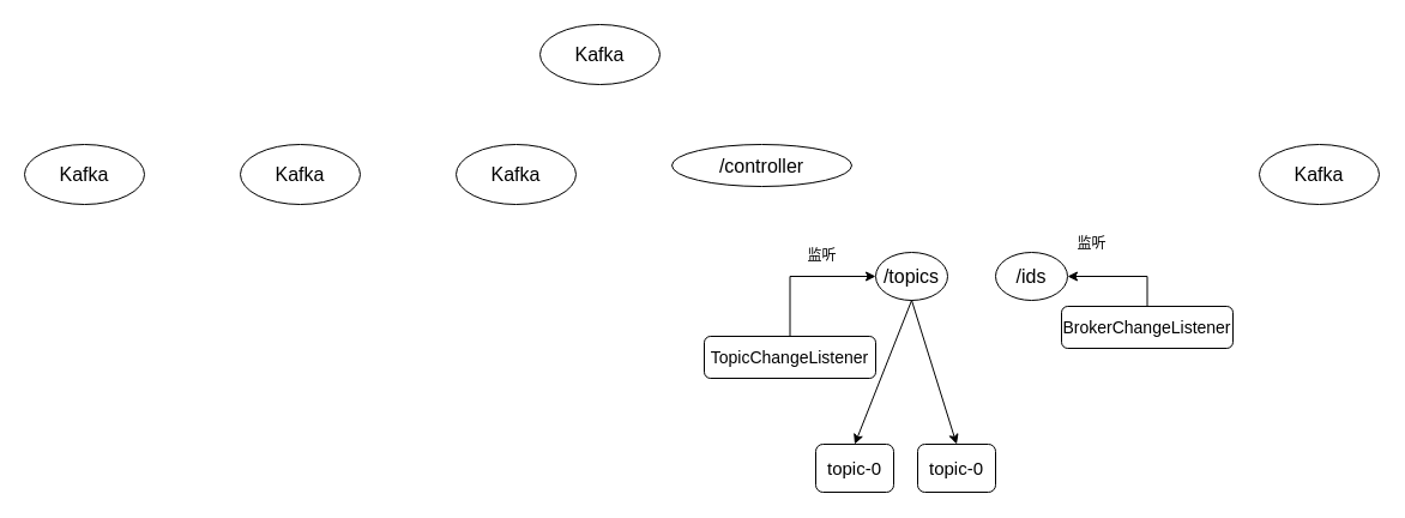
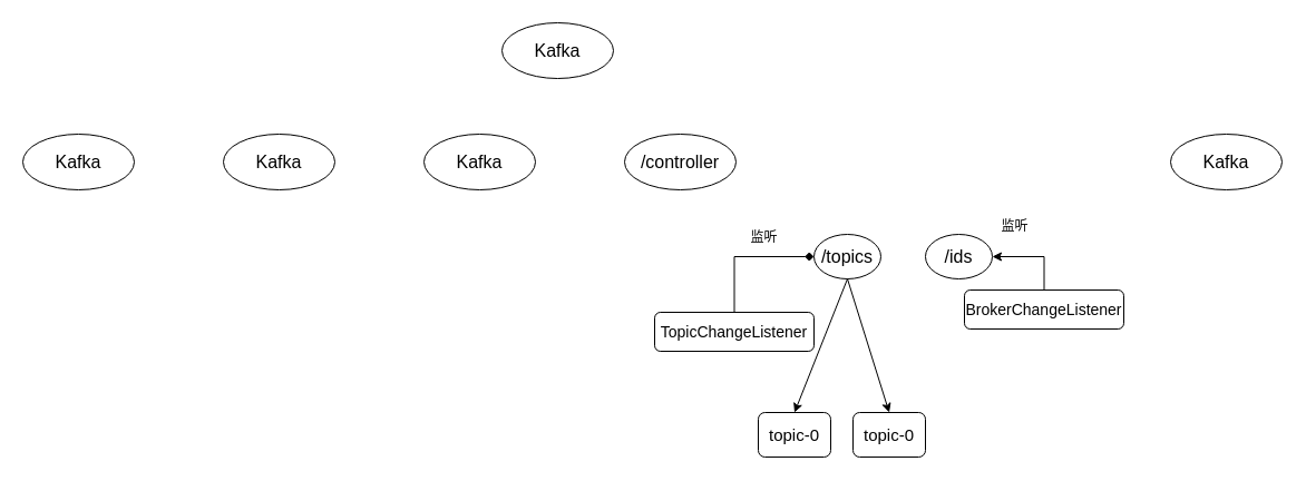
  <mxCell id="0" />
  <mxCell id="1" parent="0" />
  <mxCell id="2" value="&lt;font style=&quot;font-size: 16px;&quot;&gt;Kafka&lt;/font&gt;" style="ellipse;whiteSpace=wrap;html=1;fontSize=15;" vertex="1" parent="1"><mxGeometry x="450" y="20" width="100" height="50" as="geometry" /></mxCell>
  <mxCell id="3" value="&lt;font style=&quot;font-size: 16px;&quot;&gt;Kafka&lt;/font&gt;" style="ellipse;whiteSpace=wrap;html=1;fontSize=15;" vertex="1" parent="1"><mxGeometry x="200" y="120" width="100" height="50" as="geometry" /></mxCell>
  <mxCell id="4" value="&lt;font style=&quot;font-size: 16px;&quot;&gt;Kafka&lt;/font&gt;" style="ellipse;whiteSpace=wrap;html=1;fontSize=15;" vertex="1" parent="1"><mxGeometry x="380" y="120" width="100" height="50" as="geometry" /></mxCell>
- <mxCell id="5" value="&lt;font style=&quot;font-size: 16px;&quot;&gt;/controller&lt;/font&gt;" style="ellipse;whiteSpace=wrap;html=1;fontSize=15;" vertex="1" parent="1"><mxGeometry x="560" y="120" width="150" height="35" as="geometry" /></mxCell>
+ <mxCell id="5" value="&lt;font style=&quot;font-size: 16px;&quot;&gt;/controller&lt;/font&gt;" style="ellipse;whiteSpace=wrap;html=1;fontSize=15;" vertex="1" parent="1"><mxGeometry x="560" y="120" width="100" height="50" as="geometry" /></mxCell>
  <mxCell id="6" value="&lt;font style=&quot;font-size: 16px;&quot;&gt;Kafka&lt;/font&gt;" style="ellipse;whiteSpace=wrap;html=1;fontSize=15;" vertex="1" parent="1"><mxGeometry x="20" y="120" width="100" height="50" as="geometry" /></mxCell>
  <mxCell id="7" value="&lt;font style=&quot;font-size: 16px;&quot;&gt;Kafka&lt;/font&gt;" style="ellipse;whiteSpace=wrap;html=1;fontSize=15;" vertex="1" parent="1"><mxGeometry x="1050" y="120" width="100" height="50" as="geometry" /></mxCell>
  <mxCell id="8" value="&lt;font style=&quot;font-size: 16px;&quot;&gt;/ids&lt;/font&gt;" style="ellipse;whiteSpace=wrap;html=1;fontSize=15;" vertex="1" parent="1"><mxGeometry x="830" y="210" width="60" height="40" as="geometry" /></mxCell>
  <mxCell id="9" value="&lt;font style=&quot;font-size: 16px;&quot;&gt;/topics&lt;/font&gt;" style="ellipse;whiteSpace=wrap;html=1;fontSize=15;" vertex="1" parent="1"><mxGeometry x="730" y="210" width="60" height="40" as="geometry" /></mxCell>
  <mxCell id="10" style="edgeStyle=orthogonalEdgeStyle;rounded=0;orthogonalLoop=1;jettySize=auto;html=1;exitX=0.5;exitY=0;exitDx=0;exitDy=0;entryX=1;entryY=0.5;entryDx=0;entryDy=0;" edge="1" parent="1" source="11" target="8"><mxGeometry relative="1" as="geometry" /></mxCell>
- <mxCell id="11" value="&lt;font style=&quot;font-size: 14px;&quot;&gt;BrokerChangeListener&lt;/font&gt;" style="rounded=1;whiteSpace=wrap;html=1;" vertex="1" parent="1"><mxGeometry x="885" y="255" width="143" height="35" as="geometry" /></mxCell>
+ <mxCell id="11" value="&lt;font style=&quot;font-size: 14px;&quot;&gt;BrokerChangeListener&lt;/font&gt;" style="rounded=1;whiteSpace=wrap;html=1;" vertex="1" parent="1"><mxGeometry x="865" y="260" width="143" height="35" as="geometry" /></mxCell>
  <mxCell id="12" value="监听" style="text;html=1;align=center;verticalAlign=middle;resizable=0;points=[];autosize=1;strokeColor=none;fillColor=none;" vertex="1" parent="1"><mxGeometry x="885" y="188" width="50" height="30" as="geometry" /></mxCell>
- <mxCell id="13" style="edgeStyle=orthogonalEdgeStyle;rounded=0;orthogonalLoop=1;jettySize=auto;html=1;exitX=0.5;exitY=0;exitDx=0;exitDy=0;entryX=0;entryY=0.5;entryDx=0;entryDy=0;" edge="1" parent="1" source="14" target="9"><mxGeometry relative="1" as="geometry" /></mxCell>
+ <mxCell id="13" style="edgeStyle=orthogonalEdgeStyle;rounded=0;orthogonalLoop=1;jettySize=auto;html=1;exitX=0.5;exitY=0;exitDx=0;exitDy=0;entryX=0;entryY=0.5;entryDx=0;entryDy=0;endArrow=diamond;" edge="1" parent="1" source="14" target="9"><mxGeometry relative="1" as="geometry" /></mxCell>
  <mxCell id="14" value="&lt;font style=&quot;font-size: 14px;&quot;&gt;TopicChangeListener&lt;/font&gt;" style="rounded=1;whiteSpace=wrap;html=1;" vertex="1" parent="1"><mxGeometry x="587" y="280" width="143" height="35" as="geometry" /></mxCell>
  <mxCell id="15" value="监听" style="text;html=1;align=center;verticalAlign=middle;resizable=0;points=[];autosize=1;strokeColor=none;fillColor=none;" vertex="1" parent="1"><mxGeometry x="660" y="198" width="50" height="30" as="geometry" /></mxCell>
  <mxCell id="16" value="&lt;font style=&quot;font-size: 15px;&quot;&gt;topic-0&lt;/font&gt;" style="rounded=1;whiteSpace=wrap;html=1;" vertex="1" parent="1"><mxGeometry x="680" y="370" width="65" height="40" as="geometry" /></mxCell>
  <mxCell id="17" value="&lt;font style=&quot;font-size: 15px;&quot;&gt;topic-0&lt;/font&gt;" style="rounded=1;whiteSpace=wrap;html=1;" vertex="1" parent="1"><mxGeometry x="765" y="370" width="65" height="40" as="geometry" /></mxCell>
  <mxCell id="18" value="" style="endArrow=classic;html=1;rounded=0;exitX=0.5;exitY=1;exitDx=0;exitDy=0;entryX=0.5;entryY=0;entryDx=0;entryDy=0;" edge="1" parent="1" source="9" target="16"><mxGeometry width="50" height="50" relative="1" as="geometry"><mxPoint x="750" y="260" as="sourcePoint" /><mxPoint x="710" y="360" as="targetPoint" /></mxGeometry></mxCell>
  <mxCell id="19" value="" style="endArrow=classic;html=1;rounded=0;exitX=0.5;exitY=1;exitDx=0;exitDy=0;entryX=0.5;entryY=0;entryDx=0;entryDy=0;" edge="1" parent="1" source="9" target="17"><mxGeometry width="50" height="50" relative="1" as="geometry"><mxPoint x="770" y="265" as="sourcePoint" /><mxPoint x="800" y="360" as="targetPoint" /></mxGeometry></mxCell>
